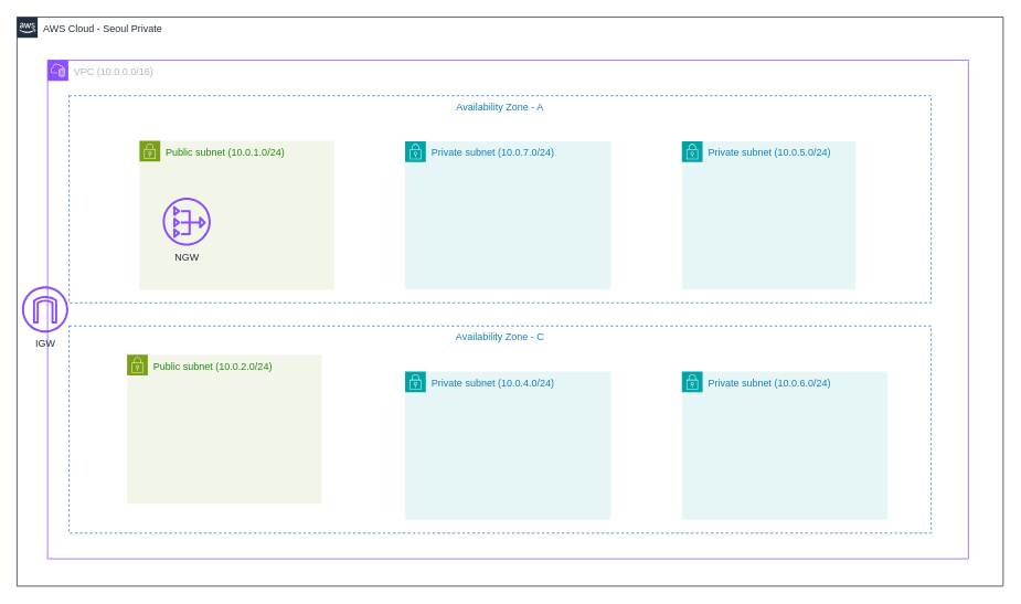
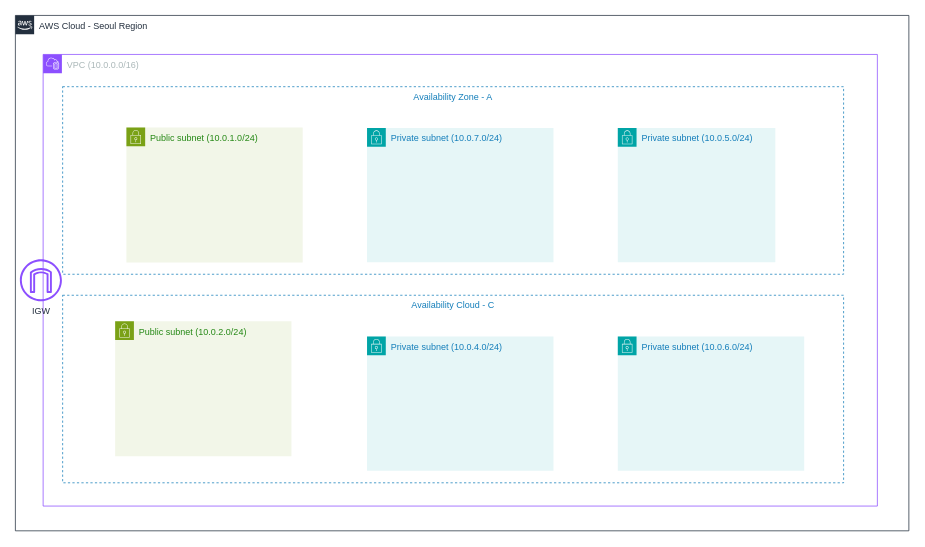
  <mxCell id="0" />
  <mxCell id="1" parent="0" />
- <mxCell id="2" value="AWS Cloud - Seoul Private" style="points=[[0,0],[0.25,0],[0.5,0],[0.75,0],[1,0],[1,0.25],[1,0.5],[1,0.75],[1,1],[0.75,1],[0.5,1],[0.25,1],[0,1],[0,0.75],[0,0.5],[0,0.25]];outlineConnect=0;gradientColor=none;html=1;whiteSpace=wrap;fontSize=12;fontStyle=0;container=1;pointerEvents=0;collapsible=0;recursiveResize=0;shape=mxgraph.aws4.group;grIcon=mxgraph.aws4.group_aws_cloud_alt;strokeColor=#232F3E;fillColor=none;verticalAlign=top;align=left;spacingLeft=30;fontColor=#232F3E;dashed=0;" parent="1" vertex="1"><mxGeometry x="20" y="20" width="1191" height="687" as="geometry" /></mxCell>
+ <mxCell id="2" value="AWS Cloud - Seoul Region" style="points=[[0,0],[0.25,0],[0.5,0],[0.75,0],[1,0],[1,0.25],[1,0.5],[1,0.75],[1,1],[0.75,1],[0.5,1],[0.25,1],[0,1],[0,0.75],[0,0.5],[0,0.25]];outlineConnect=0;gradientColor=none;html=1;whiteSpace=wrap;fontSize=12;fontStyle=0;container=1;pointerEvents=0;collapsible=0;recursiveResize=0;shape=mxgraph.aws4.group;grIcon=mxgraph.aws4.group_aws_cloud_alt;strokeColor=#232F3E;fillColor=none;verticalAlign=top;align=left;spacingLeft=30;fontColor=#232F3E;dashed=0;" parent="1" vertex="1"><mxGeometry x="20" y="20" width="1191" height="687" as="geometry" /></mxCell>
  <mxCell id="3" value="VPC (10.0.0.0/16)" style="points=[[0,0],[0.25,0],[0.5,0],[0.75,0],[1,0],[1,0.25],[1,0.5],[1,0.75],[1,1],[0.75,1],[0.5,1],[0.25,1],[0,1],[0,0.75],[0,0.5],[0,0.25]];outlineConnect=0;gradientColor=none;html=1;whiteSpace=wrap;fontSize=12;fontStyle=0;container=1;pointerEvents=0;collapsible=0;recursiveResize=0;shape=mxgraph.aws4.group;grIcon=mxgraph.aws4.group_vpc2;strokeColor=#8C4FFF;fillColor=none;verticalAlign=top;align=left;spacingLeft=30;fontColor=#AAB7B8;dashed=0;" parent="2" vertex="1"><mxGeometry x="37" y="52" width="1112" height="602" as="geometry" /></mxCell>
  <mxCell id="4" value="Availability Zone - A" style="fillColor=none;strokeColor=#147EBA;dashed=1;verticalAlign=top;fontStyle=0;fontColor=#147EBA;whiteSpace=wrap;html=1;" parent="3" vertex="1"><mxGeometry x="26" y="43" width="1041" height="250" as="geometry" /></mxCell>
  <mxCell id="5" value="Private subnet (10.0.7.0/24)" style="points=[[0,0],[0.25,0],[0.5,0],[0.75,0],[1,0],[1,0.25],[1,0.5],[1,0.75],[1,1],[0.75,1],[0.5,1],[0.25,1],[0,1],[0,0.75],[0,0.5],[0,0.25]];outlineConnect=0;gradientColor=none;html=1;whiteSpace=wrap;fontSize=12;fontStyle=0;container=1;pointerEvents=0;collapsible=0;recursiveResize=0;shape=mxgraph.aws4.group;grIcon=mxgraph.aws4.group_security_group;grStroke=0;strokeColor=#00A4A6;fillColor=#E6F6F7;verticalAlign=top;align=left;spacingLeft=30;fontColor=#147EBA;dashed=0;" parent="3" vertex="1"><mxGeometry x="431.75" y="98" width="248.5" height="179" as="geometry" /></mxCell>
  <mxCell id="6" value="Private subnet (10.0.5.0/24)" style="points=[[0,0],[0.25,0],[0.5,0],[0.75,0],[1,0],[1,0.25],[1,0.5],[1,0.75],[1,1],[0.75,1],[0.5,1],[0.25,1],[0,1],[0,0.75],[0,0.5],[0,0.25]];outlineConnect=0;gradientColor=none;html=1;whiteSpace=wrap;fontSize=12;fontStyle=0;container=1;pointerEvents=0;collapsible=0;recursiveResize=0;shape=mxgraph.aws4.group;grIcon=mxgraph.aws4.group_security_group;grStroke=0;strokeColor=#00A4A6;fillColor=#E6F6F7;verticalAlign=top;align=left;spacingLeft=30;fontColor=#147EBA;dashed=0;" parent="3" vertex="1"><mxGeometry x="766" y="98" width="210" height="179" as="geometry" /></mxCell>
  <mxCell id="7" value="Public subnet (10.0.1.0/24)" style="points=[[0,0],[0.25,0],[0.5,0],[0.75,0],[1,0],[1,0.25],[1,0.5],[1,0.75],[1,1],[0.75,1],[0.5,1],[0.25,1],[0,1],[0,0.75],[0,0.5],[0,0.25]];outlineConnect=0;gradientColor=none;html=1;whiteSpace=wrap;fontSize=12;fontStyle=0;container=1;pointerEvents=0;collapsible=0;recursiveResize=0;shape=mxgraph.aws4.group;grIcon=mxgraph.aws4.group_security_group;grStroke=0;strokeColor=#7AA116;fillColor=#F2F6E8;verticalAlign=top;align=left;spacingLeft=30;fontColor=#248814;dashed=0;" parent="3" vertex="1"><mxGeometry x="111" y="97.5" width="235" height="180" as="geometry" /></mxCell>
- <mxCell id="8" value="Availability Zone - C" style="fillColor=none;strokeColor=#147EBA;dashed=1;verticalAlign=top;fontStyle=0;fontColor=#147EBA;whiteSpace=wrap;html=1;" parent="3" vertex="1"><mxGeometry x="26" y="321" width="1041" height="250" as="geometry" /></mxCell>
+ <mxCell id="8" value="Availability Cloud - C" style="fillColor=none;strokeColor=#147EBA;dashed=1;verticalAlign=top;fontStyle=0;fontColor=#147EBA;whiteSpace=wrap;html=1;" parent="3" vertex="1"><mxGeometry x="26" y="321" width="1041" height="250" as="geometry" /></mxCell>
  <mxCell id="9" value="Private subnet (10.0.4.0/24)" style="points=[[0,0],[0.25,0],[0.5,0],[0.75,0],[1,0],[1,0.25],[1,0.5],[1,0.75],[1,1],[0.75,1],[0.5,1],[0.25,1],[0,1],[0,0.75],[0,0.5],[0,0.25]];outlineConnect=0;gradientColor=none;html=1;whiteSpace=wrap;fontSize=12;fontStyle=0;container=1;pointerEvents=0;collapsible=0;recursiveResize=0;shape=mxgraph.aws4.group;grIcon=mxgraph.aws4.group_security_group;grStroke=0;strokeColor=#00A4A6;fillColor=#E6F6F7;verticalAlign=top;align=left;spacingLeft=30;fontColor=#147EBA;dashed=0;" parent="3" vertex="1"><mxGeometry x="431.75" y="376" width="248.5" height="179" as="geometry" /></mxCell>
  <mxCell id="10" value="Private subnet (10.0.6.0/24)" style="points=[[0,0],[0.25,0],[0.5,0],[0.75,0],[1,0],[1,0.25],[1,0.5],[1,0.75],[1,1],[0.75,1],[0.5,1],[0.25,1],[0,1],[0,0.75],[0,0.5],[0,0.25]];outlineConnect=0;gradientColor=none;html=1;whiteSpace=wrap;fontSize=12;fontStyle=0;container=1;pointerEvents=0;collapsible=0;recursiveResize=0;shape=mxgraph.aws4.group;grIcon=mxgraph.aws4.group_security_group;grStroke=0;strokeColor=#00A4A6;fillColor=#E6F6F7;verticalAlign=top;align=left;spacingLeft=30;fontColor=#147EBA;dashed=0;" parent="3" vertex="1"><mxGeometry x="766" y="376" width="248.5" height="179" as="geometry" /></mxCell>
  <mxCell id="11" value="Public subnet (10.0.2.0/24)" style="points=[[0,0],[0.25,0],[0.5,0],[0.75,0],[1,0],[1,0.25],[1,0.5],[1,0.75],[1,1],[0.75,1],[0.5,1],[0.25,1],[0,1],[0,0.75],[0,0.5],[0,0.25]];outlineConnect=0;gradientColor=none;html=1;whiteSpace=wrap;fontSize=12;fontStyle=0;container=1;pointerEvents=0;collapsible=0;recursiveResize=0;shape=mxgraph.aws4.group;grIcon=mxgraph.aws4.group_security_group;grStroke=0;strokeColor=#7AA116;fillColor=#F2F6E8;verticalAlign=top;align=left;spacingLeft=30;fontColor=#248814;dashed=0;" parent="3" vertex="1"><mxGeometry x="96" y="355.5" width="235" height="180" as="geometry" /></mxCell>
- <mxCell id="12" value="NGW" style="sketch=0;outlineConnect=0;fontColor=#232F3E;gradientColor=none;fillColor=#8C4FFF;strokeColor=none;dashed=0;verticalLabelPosition=bottom;verticalAlign=top;align=center;html=1;fontSize=12;fontStyle=0;aspect=fixed;pointerEvents=1;shape=mxgraph.aws4.nat_gateway;" parent="3" vertex="1"><mxGeometry x="139" y="166" width="58" height="58" as="geometry" /></mxCell>
  <mxCell id="13" value="IGW" style="sketch=0;outlineConnect=0;fontColor=#232F3E;gradientColor=none;fillColor=#8C4FFF;strokeColor=none;dashed=0;verticalLabelPosition=bottom;verticalAlign=top;align=center;html=1;fontSize=12;fontStyle=0;aspect=fixed;pointerEvents=1;shape=mxgraph.aws4.internet_gateway;" parent="2" vertex="1"><mxGeometry x="6" y="325" width="56" height="56" as="geometry" /></mxCell>
